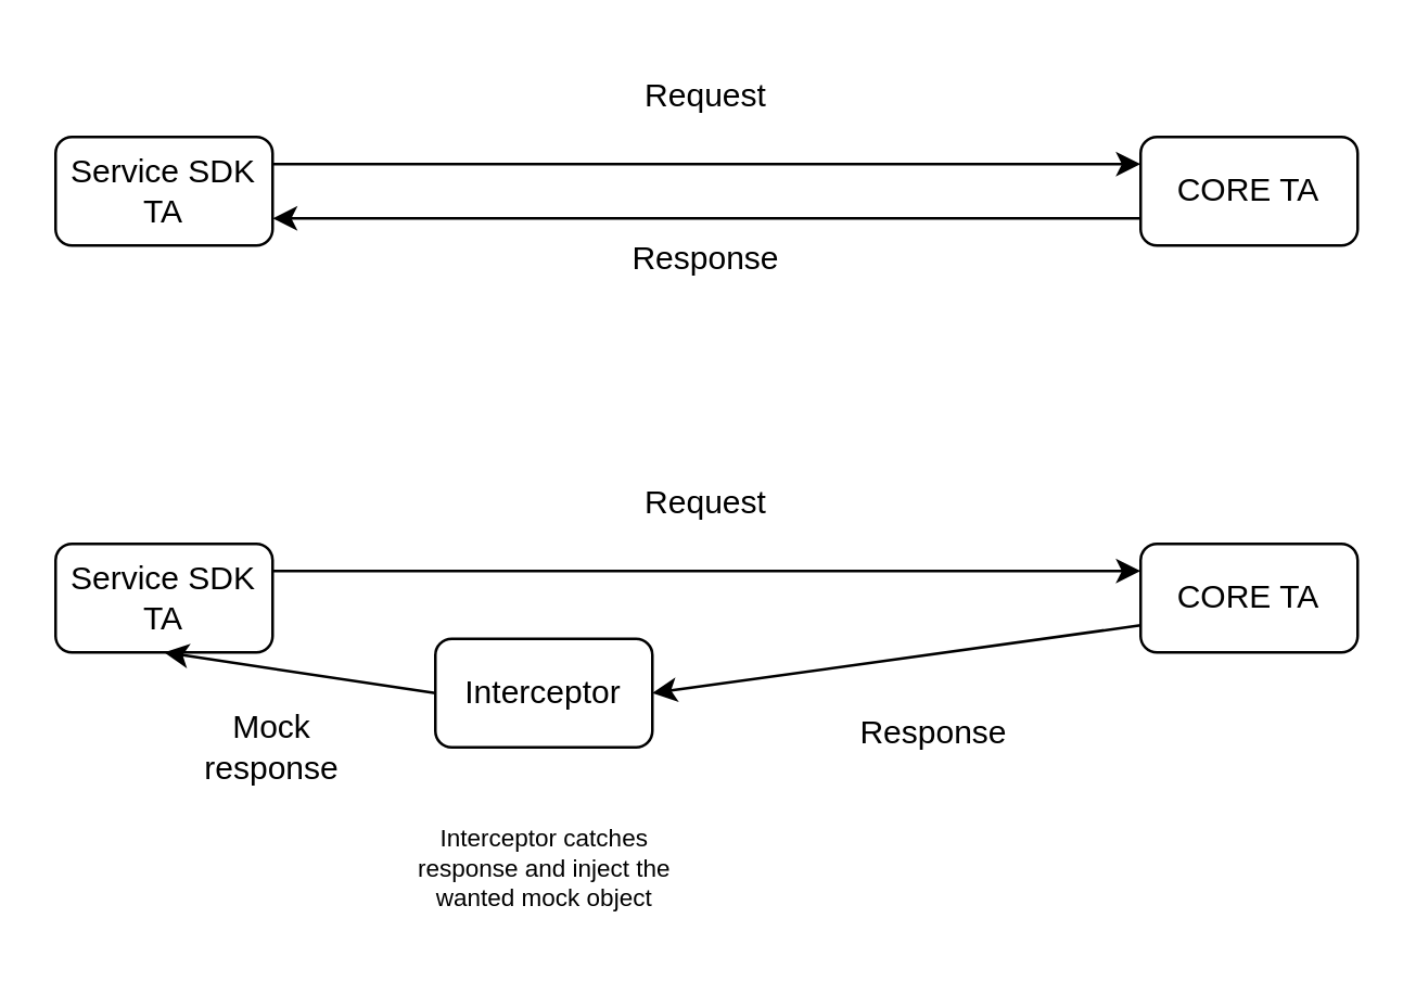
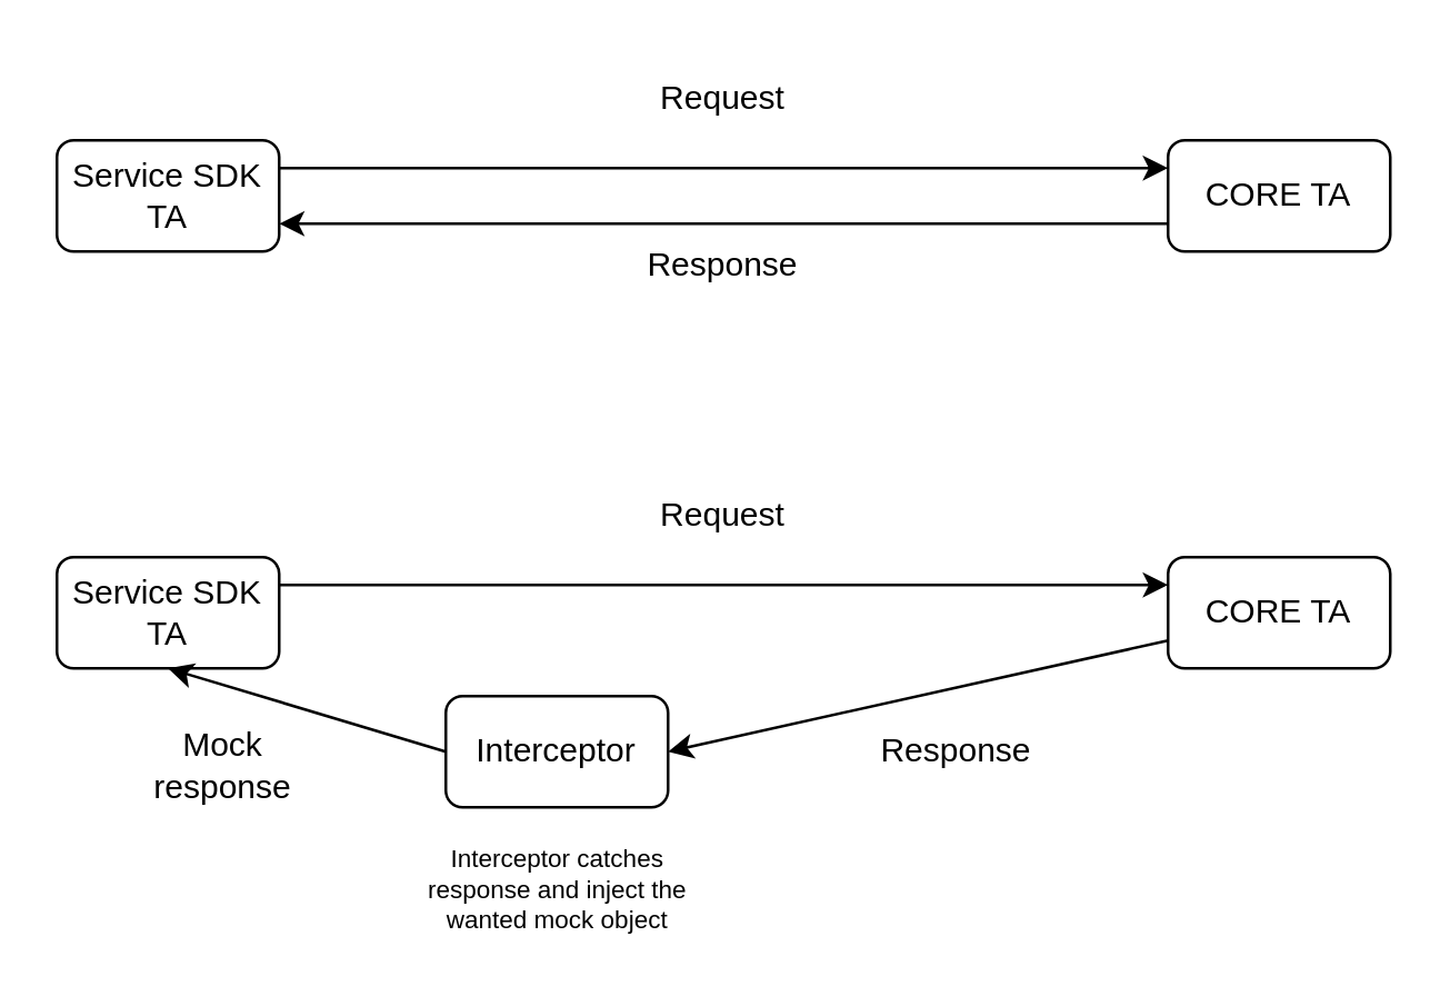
  <mxCell id="0" />
  <mxCell id="1" parent="0" />
  <mxCell id="2" value="Service SDK TA" style="rounded=1;whiteSpace=wrap;html=1;" vertex="1" parent="1"><mxGeometry x="20" y="50" width="80" height="40" as="geometry" /></mxCell>
  <mxCell id="3" value="CORE TA" style="rounded=1;whiteSpace=wrap;html=1;" vertex="1" parent="1"><mxGeometry x="420" y="50" width="80" height="40" as="geometry" /></mxCell>
  <mxCell id="4" value="" style="endArrow=classic;html=1;rounded=0;entryX=0;entryY=0.25;entryDx=0;entryDy=0;exitX=1;exitY=0.25;exitDx=0;exitDy=0;" edge="1" parent="1" source="2" target="3"><mxGeometry width="50" height="50" relative="1" as="geometry"><mxPoint x="290" y="430" as="sourcePoint" /><mxPoint x="340" y="380" as="targetPoint" /></mxGeometry></mxCell>
  <mxCell id="5" value="" style="endArrow=classic;html=1;rounded=0;entryX=1;entryY=0.75;entryDx=0;entryDy=0;exitX=0;exitY=0.75;exitDx=0;exitDy=0;" edge="1" parent="1" source="3" target="2"><mxGeometry width="50" height="50" relative="1" as="geometry"><mxPoint x="270" y="240" as="sourcePoint" /><mxPoint x="320" y="190" as="targetPoint" /></mxGeometry></mxCell>
  <mxCell id="6" value="Request" style="text;html=1;strokeColor=none;fillColor=none;align=center;verticalAlign=middle;whiteSpace=wrap;rounded=0;" vertex="1" parent="1"><mxGeometry x="230" y="20" width="60" height="30" as="geometry" /></mxCell>
  <mxCell id="7" value="Response" style="text;html=1;strokeColor=none;fillColor=none;align=center;verticalAlign=middle;whiteSpace=wrap;rounded=0;" vertex="1" parent="1"><mxGeometry x="230" y="80" width="60" height="30" as="geometry" /></mxCell>
  <mxCell id="8" value="Service SDK TA" style="rounded=1;whiteSpace=wrap;html=1;" vertex="1" parent="1"><mxGeometry x="20" y="200" width="80" height="40" as="geometry" /></mxCell>
  <mxCell id="9" value="CORE TA" style="rounded=1;whiteSpace=wrap;html=1;" vertex="1" parent="1"><mxGeometry x="420" y="200" width="80" height="40" as="geometry" /></mxCell>
  <mxCell id="10" value="" style="endArrow=classic;html=1;rounded=0;entryX=0;entryY=0.25;entryDx=0;entryDy=0;exitX=1;exitY=0.25;exitDx=0;exitDy=0;" edge="1" parent="1" source="8" target="9"><mxGeometry width="50" height="50" relative="1" as="geometry"><mxPoint x="290" y="580" as="sourcePoint" /><mxPoint x="340" y="530" as="targetPoint" /></mxGeometry></mxCell>
  <mxCell id="11" value="" style="endArrow=classic;html=1;rounded=0;entryX=1;entryY=0.5;entryDx=0;entryDy=0;exitX=0;exitY=0.75;exitDx=0;exitDy=0;" edge="1" parent="1" source="9" target="14"><mxGeometry width="50" height="50" relative="1" as="geometry"><mxPoint x="270" y="390" as="sourcePoint" /><mxPoint x="320" y="340" as="targetPoint" /></mxGeometry></mxCell>
  <mxCell id="12" value="Request" style="text;html=1;strokeColor=none;fillColor=none;align=center;verticalAlign=middle;whiteSpace=wrap;rounded=0;" vertex="1" parent="1"><mxGeometry x="230" y="170" width="60" height="30" as="geometry" /></mxCell>
  <mxCell id="13" value="Response" style="text;html=1;strokeColor=none;fillColor=none;align=center;verticalAlign=middle;whiteSpace=wrap;rounded=0;" vertex="1" parent="1"><mxGeometry x="314" y="255" width="60" height="30" as="geometry" /></mxCell>
- <mxCell id="14" value="Interceptor" style="rounded=1;whiteSpace=wrap;html=1;" vertex="1" parent="1"><mxGeometry x="160" y="235" width="80" height="40" as="geometry" /></mxCell>
+ <mxCell id="14" value="Interceptor" style="rounded=1;whiteSpace=wrap;html=1;" vertex="1" parent="1"><mxGeometry x="160" y="250" width="80" height="40" as="geometry" /></mxCell>
  <mxCell id="15" value="&lt;font style=&quot;font-size: 9px;&quot;&gt;Interceptor catches response and inject the wanted mock object&lt;/font&gt;" style="text;html=1;strokeColor=none;fillColor=none;align=center;verticalAlign=middle;whiteSpace=wrap;rounded=0;fontSize=4;strokeWidth=5;" vertex="1" parent="1"><mxGeometry x="147.5" y="300" width="105" height="40" as="geometry" /></mxCell>
  <mxCell id="16" value="" style="endArrow=classic;html=1;rounded=0;entryX=0.5;entryY=1;entryDx=0;entryDy=0;exitX=0;exitY=0.5;exitDx=0;exitDy=0;" edge="1" parent="1" source="14" target="8"><mxGeometry width="50" height="50" relative="1" as="geometry"><mxPoint x="430" y="240" as="sourcePoint" /><mxPoint x="250" y="280" as="targetPoint" /></mxGeometry></mxCell>
- <mxCell id="17" value="Mock response" style="text;html=1;strokeColor=none;fillColor=none;align=center;verticalAlign=middle;whiteSpace=wrap;rounded=0;" vertex="1" parent="1"><mxGeometry x="70" y="260" width="60" height="30" as="geometry" /></mxCell>
+ <mxCell id="17" value="Mock response" style="text;html=1;strokeColor=none;fillColor=none;align=center;verticalAlign=middle;whiteSpace=wrap;rounded=0;" vertex="1" parent="1"><mxGeometry x="50" y="260" width="60" height="30" as="geometry" /></mxCell>
